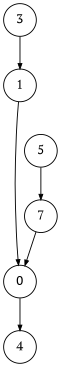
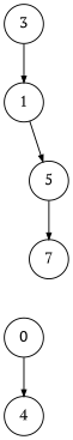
  digraph {
    fontname="PT Serif"
    normalize=true
    scale=1.0
    node [fixedsize=true fontname="PT Serif" shape=circle]
    edge [arrowsize=0.6 fontname="PT Serif"]
    1 [width=0.5]
    0 [width=0.5]
    4 [width=0.5]
    n4 [label=7 width=0.5]
    3 [width=0.5]
    5 [width=0.5]
-   1 -> 0
+   1 -> 5
    0 -> 4
-   n4 -> 0
    3 -> 1
    5 -> n4
  }
